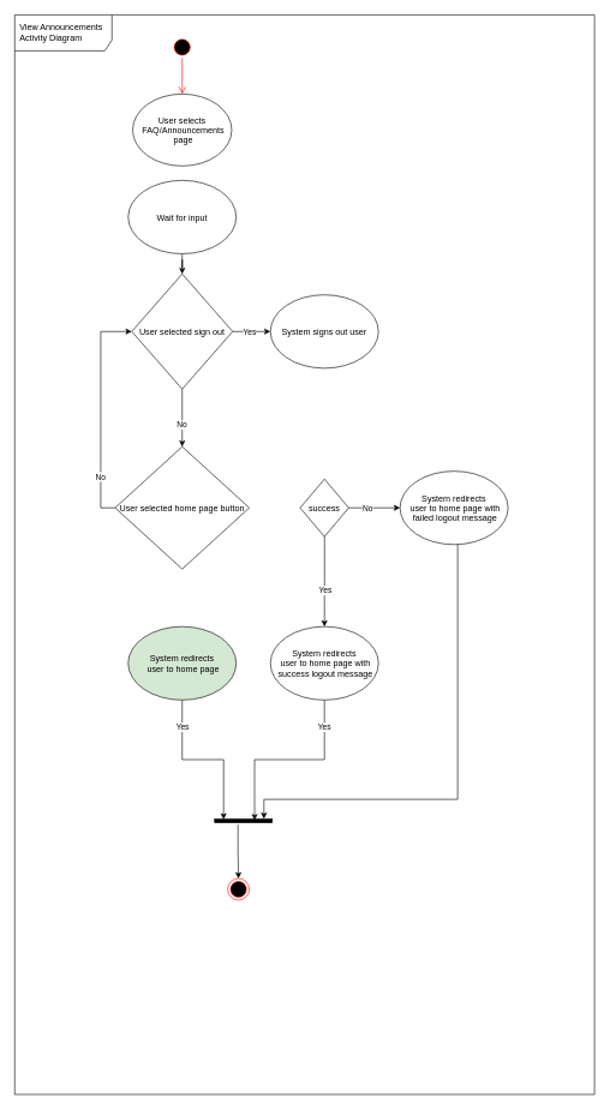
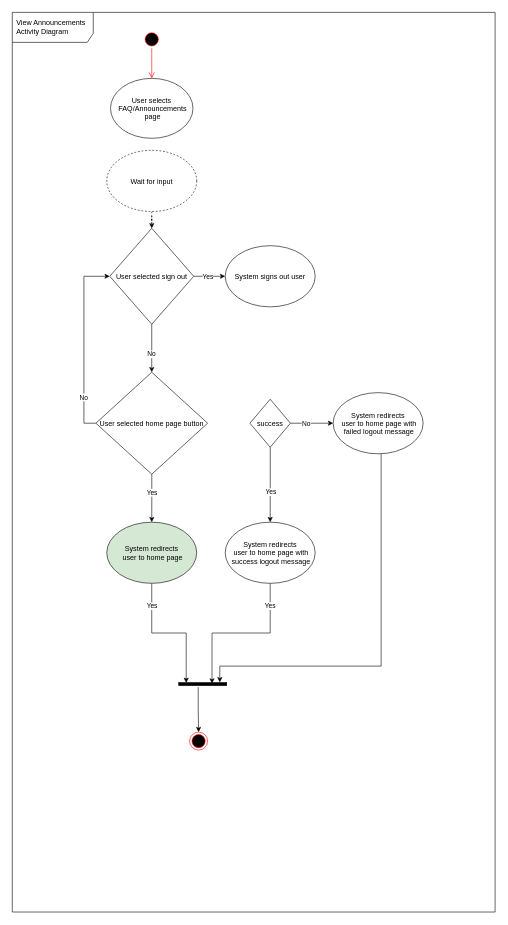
  <mxCell id="0" />
  <mxCell id="1" parent="0" />
  <mxCell id="2" value="View Announcements Activity Diagram" style="shape=umlFrame;whiteSpace=wrap;html=1;width=135;height=50;boundedLbl=1;verticalAlign=middle;align=left;spacingLeft=5;movable=0;resizable=1;rotatable=1;deletable=1;editable=1;connectable=1;" vertex="1" parent="1"><mxGeometry x="20" y="20" width="805" height="1500" as="geometry" /></mxCell>
  <mxCell id="3" value="" style="ellipse;html=1;shape=endState;fillColor=#000000;strokeColor=#ff0000;" vertex="1" parent="1"><mxGeometry x="315.63" y="1220" width="30" height="30" as="geometry" /></mxCell>
  <mxCell id="4" value="" style="ellipse;html=1;shape=startState;fillColor=#000000;strokeColor=#ff0000;" vertex="1" parent="1"><mxGeometry x="237.5" y="50" width="30" height="30" as="geometry" /></mxCell>
  <mxCell id="5" value="" style="edgeStyle=orthogonalEdgeStyle;html=1;verticalAlign=bottom;endArrow=open;endSize=8;strokeColor=#ff0000;rounded=0;entryX=0.5;entryY=0;entryDx=0;entryDy=0;" edge="1" parent="1" source="4" target="23"><mxGeometry relative="1" as="geometry"><mxPoint x="260" y="380" as="targetPoint" /></mxGeometry></mxCell>
  <mxCell id="6" value="" style="edgeStyle=orthogonalEdgeStyle;rounded=0;orthogonalLoop=1;jettySize=auto;html=1;entryX=0.5;entryY=0;entryDx=0;entryDy=0;" edge="1" parent="1" source="10" target="18"><mxGeometry relative="1" as="geometry"><mxPoint x="252.5" y="610" as="targetPoint" /></mxGeometry></mxCell>
  <mxCell id="7" value="No" style="edgeLabel;html=1;align=center;verticalAlign=middle;resizable=0;points=[];" connectable="0" vertex="1" parent="6"><mxGeometry x="0.24" y="-1" relative="1" as="geometry"><mxPoint as="offset" /></mxGeometry></mxCell>
  <mxCell id="8" value="" style="edgeStyle=orthogonalEdgeStyle;rounded=0;orthogonalLoop=1;jettySize=auto;html=1;" edge="1" parent="1" source="10" target="13"><mxGeometry relative="1" as="geometry" /></mxCell>
  <mxCell id="9" value="Yes" style="edgeLabel;html=1;align=center;verticalAlign=middle;resizable=0;points=[];" connectable="0" vertex="1" parent="8"><mxGeometry x="0.2" y="-1" relative="1" as="geometry"><mxPoint x="-8" y="-1" as="offset" /></mxGeometry></mxCell>
  <mxCell id="10" value="User selected sign out" style="rhombus;" vertex="1" parent="1"><mxGeometry x="182.51" y="380" width="140" height="160" as="geometry" /></mxCell>
  <mxCell id="11" value="" style="edgeStyle=orthogonalEdgeStyle;rounded=0;orthogonalLoop=1;jettySize=auto;html=1;entryX=0.1;entryY=0.844;entryDx=0;entryDy=0;entryPerimeter=0;exitX=0.5;exitY=1;exitDx=0;exitDy=0;" edge="1" parent="1" source="26" target="22"><mxGeometry relative="1" as="geometry"><mxPoint x="286.25" y="1030" as="sourcePoint" /></mxGeometry></mxCell>
  <mxCell id="12" value="Yes" style="edgeLabel;html=1;align=center;verticalAlign=middle;resizable=0;points=[];" connectable="0" vertex="1" parent="11"><mxGeometry x="-0.199" relative="1" as="geometry"><mxPoint x="-7" y="-45" as="offset" /></mxGeometry></mxCell>
  <mxCell id="13" value="System signs out user" style="ellipse;" vertex="1" parent="1"><mxGeometry x="375" y="409" width="150" height="102" as="geometry" /></mxCell>
  <mxCell id="14" style="edgeStyle=orthogonalEdgeStyle;rounded=0;orthogonalLoop=1;jettySize=auto;html=1;entryX=0;entryY=0.5;entryDx=0;entryDy=0;exitX=0;exitY=0.5;exitDx=0;exitDy=0;" edge="1" parent="1" source="18" target="10"><mxGeometry relative="1" as="geometry" /></mxCell>
  <mxCell id="15" value="No" style="edgeLabel;html=1;align=center;verticalAlign=middle;resizable=0;points=[];" connectable="0" vertex="1" parent="14"><mxGeometry x="-0.594" y="1" relative="1" as="geometry"><mxPoint as="offset" /></mxGeometry></mxCell>
+ <mxCell id="16" style="edgeStyle=orthogonalEdgeStyle;rounded=0;orthogonalLoop=1;jettySize=auto;html=1;entryX=0.5;entryY=0;entryDx=0;entryDy=0;" edge="1" parent="1" source="18" target="26"><mxGeometry relative="1" as="geometry" /></mxCell>
+ <mxCell id="17" value="Yes" style="edgeLabel;html=1;align=center;verticalAlign=middle;resizable=0;points=[];" connectable="0" vertex="1" parent="16"><mxGeometry x="-0.225" relative="1" as="geometry"><mxPoint as="offset" /></mxGeometry></mxCell>
  <mxCell id="18" value="User selected home page button" style="rhombus;" vertex="1" parent="1"><mxGeometry x="159.38" y="620" width="186.25" height="170" as="geometry" /></mxCell>
  <mxCell id="19" style="edgeStyle=orthogonalEdgeStyle;rounded=0;orthogonalLoop=1;jettySize=auto;html=1;entryX=0.3;entryY=0.306;entryDx=0;entryDy=0;entryPerimeter=0;exitX=0.5;exitY=1;exitDx=0;exitDy=0;" edge="1" parent="1" source="32" target="22"><mxGeometry relative="1" as="geometry"><mxPoint x="416.25" y="1030" as="sourcePoint" /></mxGeometry></mxCell>
  <mxCell id="20" value="Yes" style="edgeLabel;html=1;align=center;verticalAlign=middle;resizable=0;points=[];" connectable="0" vertex="1" parent="19"><mxGeometry x="0.245" y="-1" relative="1" as="geometry"><mxPoint x="81" y="-44" as="offset" /></mxGeometry></mxCell>
  <mxCell id="21" style="edgeStyle=orthogonalEdgeStyle;rounded=0;orthogonalLoop=1;jettySize=auto;html=1;entryX=0.5;entryY=0;entryDx=0;entryDy=0;exitX=1.5;exitY=0.594;exitDx=0;exitDy=0;exitPerimeter=0;" edge="1" parent="1" source="22" target="3"><mxGeometry relative="1" as="geometry" /></mxCell>
  <mxCell id="22" value="" style="html=1;points=[];perimeter=orthogonalPerimeter;fillColor=strokeColor;align=left;verticalAlign=top;spacingLeft=10;rotation=90;" vertex="1" parent="1"><mxGeometry x="335" y="1100" width="5" height="80" as="geometry" /></mxCell>
  <mxCell id="23" value="User selects&#10; FAQ/Announcements&#10; page" style="ellipse;" vertex="1" parent="1"><mxGeometry x="183.75" y="130" width="137.5" height="100" as="geometry" /></mxCell>
- <mxCell id="24" value="" style="edgeStyle=orthogonalEdgeStyle;rounded=0;orthogonalLoop=1;jettySize=auto;html=1;" edge="1" parent="1" source="25" target="10"><mxGeometry relative="1" as="geometry" /></mxCell>
- <mxCell id="25" value="Wait for input" style="ellipse;" vertex="1" parent="1"><mxGeometry x="177.51" y="250" width="150" height="102" as="geometry" /></mxCell>
+ <mxCell id="24" value="" style="edgeStyle=orthogonalEdgeStyle;rounded=0;orthogonalLoop=1;jettySize=auto;html=1;dashed=1;" edge="1" parent="1" source="25" target="10"><mxGeometry relative="1" as="geometry" /></mxCell>
+ <mxCell id="25" value="Wait for input" style="ellipse;dashed=1;" vertex="1" parent="1"><mxGeometry x="177.51" y="250" width="150" height="102" as="geometry" /></mxCell>
  <mxCell id="26" value="System redirects&#10; user to home page" style="ellipse;fillColor=#d5e8d4;" vertex="1" parent="1"><mxGeometry x="177.51" y="870" width="150" height="102" as="geometry" /></mxCell>
  <mxCell id="27" style="edgeStyle=orthogonalEdgeStyle;rounded=0;orthogonalLoop=1;jettySize=auto;html=1;entryX=0;entryY=0.5;entryDx=0;entryDy=0;" edge="1" parent="1" source="31" target="34"><mxGeometry relative="1" as="geometry" /></mxCell>
  <mxCell id="28" value="No" style="edgeLabel;html=1;align=center;verticalAlign=middle;resizable=0;points=[];" connectable="0" vertex="1" parent="27"><mxGeometry x="-0.263" y="-5" relative="1" as="geometry"><mxPoint y="-5" as="offset" /></mxGeometry></mxCell>
  <mxCell id="29" style="edgeStyle=orthogonalEdgeStyle;rounded=0;orthogonalLoop=1;jettySize=auto;html=1;entryX=0.5;entryY=0;entryDx=0;entryDy=0;" edge="1" parent="1" source="31" target="32"><mxGeometry relative="1" as="geometry" /></mxCell>
  <mxCell id="30" value="Yes" style="edgeLabel;html=1;align=center;verticalAlign=middle;resizable=0;points=[];" connectable="0" vertex="1" parent="29"><mxGeometry x="-0.056" relative="1" as="geometry"><mxPoint y="16" as="offset" /></mxGeometry></mxCell>
  <mxCell id="31" value="success" style="rhombus;" vertex="1" parent="1"><mxGeometry x="416.25" y="665" width="67.5" height="80" as="geometry" /></mxCell>
  <mxCell id="32" value="System redirects&#10; user to home page with&#10; success logout message" style="ellipse;" vertex="1" parent="1"><mxGeometry x="375" y="870" width="150" height="102" as="geometry" /></mxCell>
  <mxCell id="33" style="edgeStyle=orthogonalEdgeStyle;rounded=0;orthogonalLoop=1;jettySize=auto;html=1;entryX=-0.1;entryY=0.144;entryDx=0;entryDy=0;entryPerimeter=0;" edge="1" parent="1" source="34" target="22"><mxGeometry relative="1" as="geometry"><Array as="points"><mxPoint x="635" y="1110" /><mxPoint x="366" y="1110" /></Array></mxGeometry></mxCell>
  <mxCell id="34" value="System redirects&#10; user to home page with&#10; failed logout message" style="ellipse;" vertex="1" parent="1"><mxGeometry x="555" y="654" width="150" height="102" as="geometry" /></mxCell>
